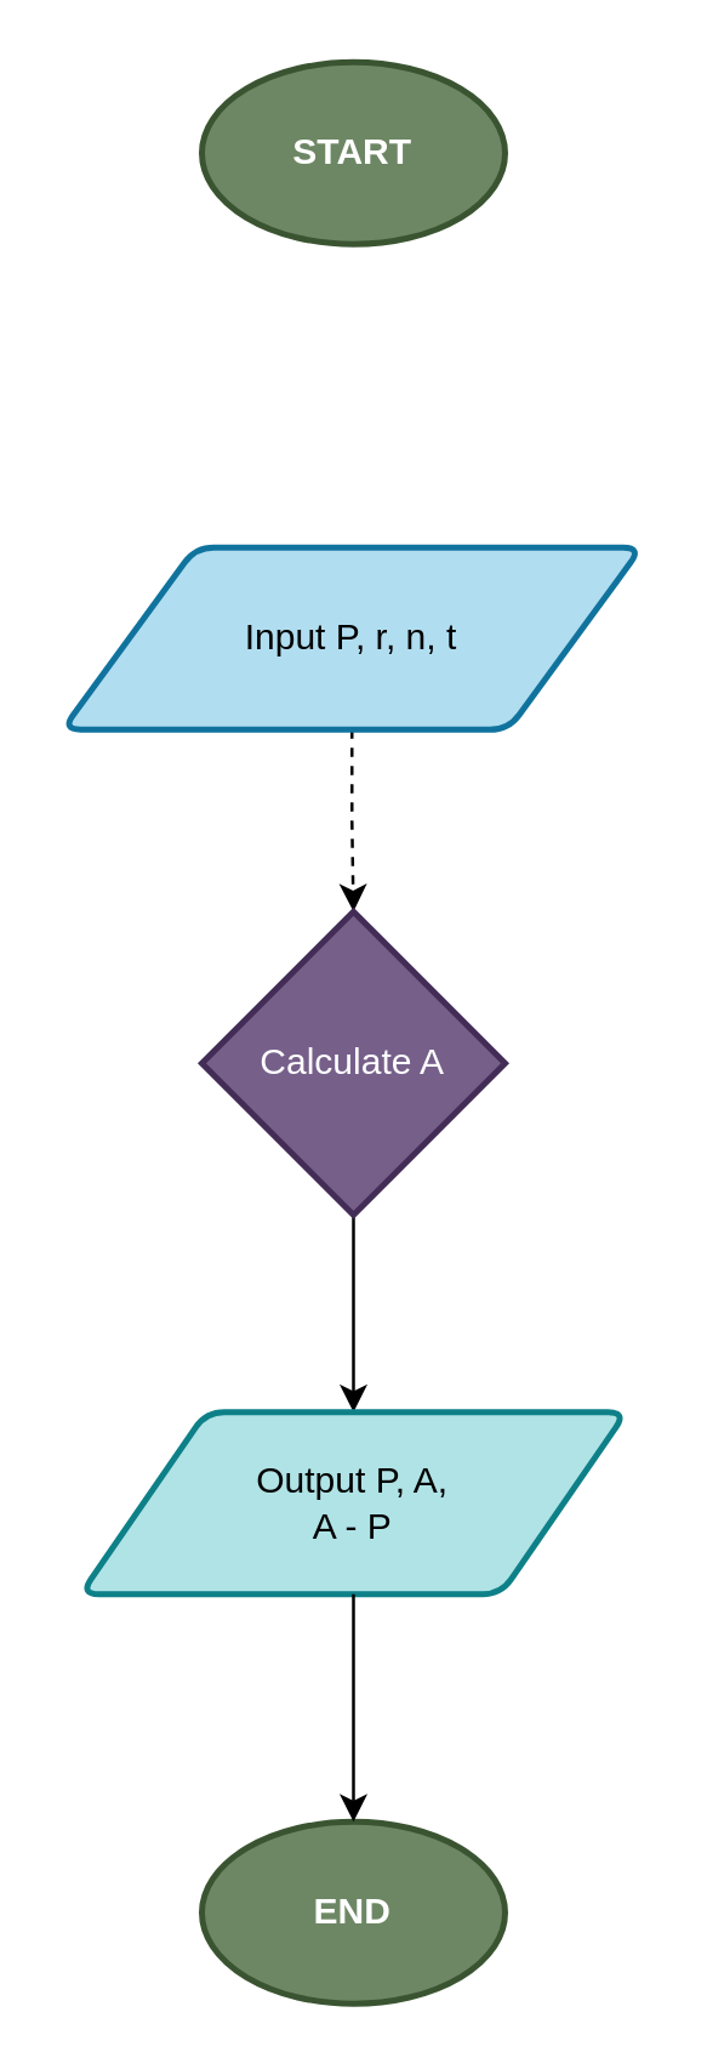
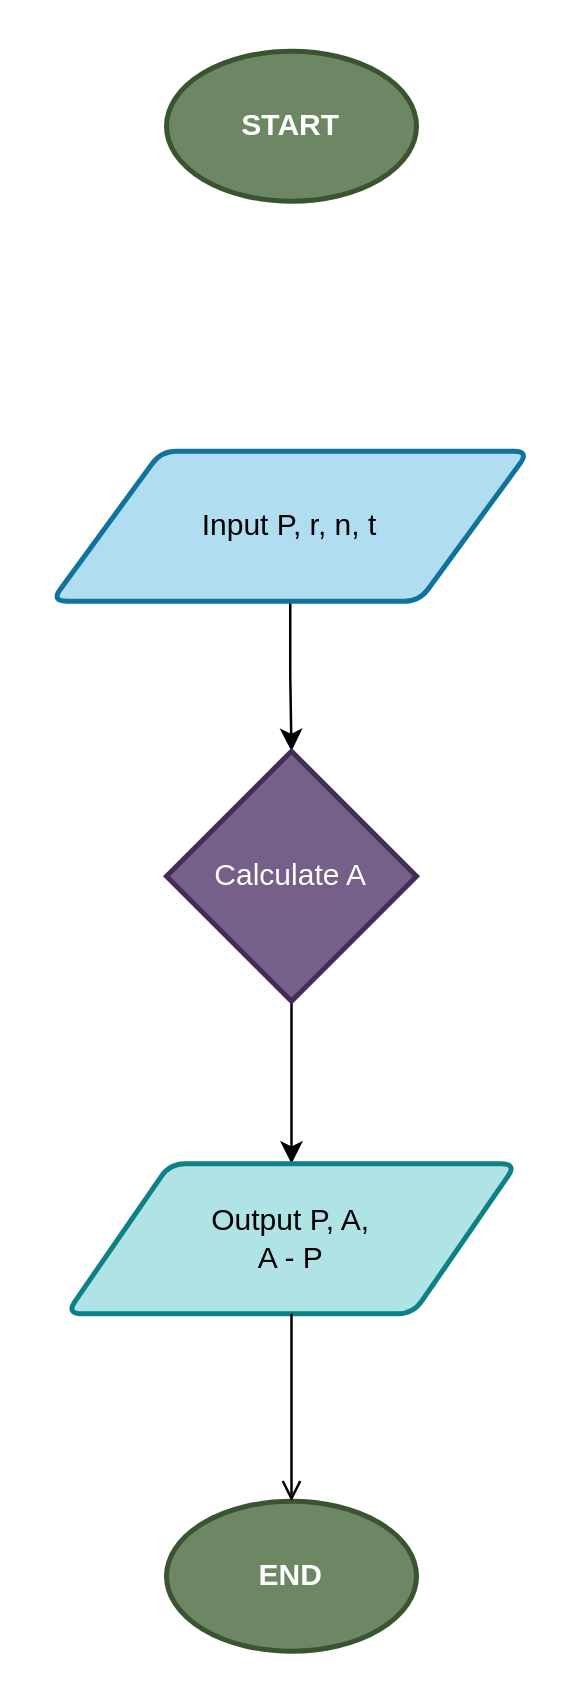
  <mxCell id="0" />
  <mxCell id="1" parent="0" />
  <mxCell id="2" value="&lt;b&gt;START&lt;/b&gt;" style="strokeWidth=2;html=1;shape=mxgraph.flowchart.start_1;whiteSpace=wrap;fillColor=#6d8764;fontColor=#ffffff;strokeColor=#3A5431;" vertex="1" parent="1"><mxGeometry x="66" y="20" width="100" height="60" as="geometry" /></mxCell>
  <mxCell id="3" value="&lt;b&gt;END&lt;/b&gt;" style="strokeWidth=2;html=1;shape=mxgraph.flowchart.start_1;whiteSpace=wrap;fillColor=#6d8764;fontColor=#ffffff;strokeColor=#3A5431;" vertex="1" parent="1"><mxGeometry x="66" y="600" width="100" height="60" as="geometry" /></mxCell>
- <mxCell id="4" style="edgeStyle=orthogonalEdgeStyle;rounded=0;orthogonalLoop=1;jettySize=auto;html=1;exitX=0.5;exitY=1;exitDx=0;exitDy=0;entryX=0.5;entryY=0;entryDx=0;entryDy=0;dashed=1;" edge="1" parent="1" source="5" target="7"><mxGeometry relative="1" as="geometry" /></mxCell>
+ <mxCell id="4" style="edgeStyle=orthogonalEdgeStyle;rounded=0;orthogonalLoop=1;jettySize=auto;html=1;exitX=0.5;exitY=1;exitDx=0;exitDy=0;entryX=0.5;entryY=0;entryDx=0;entryDy=0;" edge="1" parent="1" source="5" target="7"><mxGeometry relative="1" as="geometry" /></mxCell>
  <mxCell id="5" value="&lt;div style=&quot;&quot;&gt;Input P, r, n, t&lt;br&gt;&lt;/div&gt;" style="shape=parallelogram;html=1;strokeWidth=2;perimeter=parallelogramPerimeter;whiteSpace=wrap;rounded=1;arcSize=12;size=0.23;align=center;fillColor=#b1ddf0;strokeColor=#10739e;" vertex="1" parent="1"><mxGeometry x="20" y="180" width="191" height="60" as="geometry" /></mxCell>
  <mxCell id="6" style="edgeStyle=orthogonalEdgeStyle;rounded=0;orthogonalLoop=1;jettySize=auto;html=1;exitX=0.5;exitY=1;exitDx=0;exitDy=0;entryX=0.5;entryY=0;entryDx=0;entryDy=0;" edge="1" parent="1" source="7" target="8"><mxGeometry relative="1" as="geometry" /></mxCell>
  <mxCell id="7" value="Calculate A" style="rhombus;whiteSpace=wrap;html=1;absoluteArcSize=1;arcSize=14;strokeWidth=2;fillColor=#76608a;fontColor=#ffffff;strokeColor=#432D57;" vertex="1" parent="1"><mxGeometry x="66" y="300" width="100" height="100" as="geometry" /></mxCell>
  <mxCell id="8" value="Output P, A,&lt;div&gt;A - P&lt;/div&gt;" style="shape=parallelogram;html=1;strokeWidth=2;perimeter=parallelogramPerimeter;whiteSpace=wrap;rounded=1;arcSize=12;size=0.23;fillColor=#b0e3e6;strokeColor=#0e8088;" vertex="1" parent="1"><mxGeometry x="26" y="465" width="180" height="60" as="geometry" /></mxCell>
- <mxCell id="9" style="edgeStyle=orthogonalEdgeStyle;rounded=0;orthogonalLoop=1;jettySize=auto;html=1;exitX=0.5;exitY=1;exitDx=0;exitDy=0;entryX=0.5;entryY=0;entryDx=0;entryDy=0;entryPerimeter=0;" edge="1" parent="1" source="8" target="3"><mxGeometry relative="1" as="geometry" /></mxCell>
+ <mxCell id="9" style="edgeStyle=orthogonalEdgeStyle;rounded=0;orthogonalLoop=1;jettySize=auto;html=1;exitX=0.5;exitY=1;exitDx=0;exitDy=0;entryX=0.5;entryY=0;entryDx=0;entryDy=0;entryPerimeter=0;endArrow=open;" edge="1" parent="1" source="8" target="3"><mxGeometry relative="1" as="geometry" /></mxCell>
